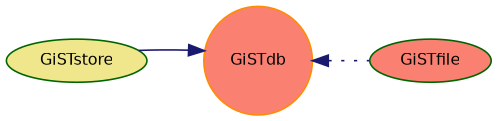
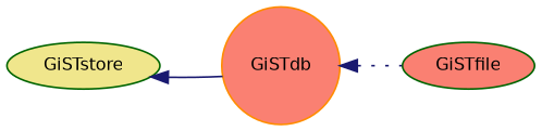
  digraph {
    rankdir=LR
    node [color=darkgreen fillcolor=salmon fontname=Helvetica fontsize=10 shape=ellipse style=filled]
    edge [color=midnightblue dir=back fontname=Helvetica fontsize=10 labelfontname=Helvetica labelfontsize=10]
    n1 [fillcolor=khaki height=0.2 label=GiSTstore width=0.4]
    n2 [color=darkorange height=0.2 label=GiSTdb shape=circle width=0.4]
    n3 [height=0.2 label=GiSTfile width=0.4]
-   n2 -> n1 [style=solid]
+   n1 -> n2 [style=solid]
    n2 -> n3 [style=dotted]
  }
